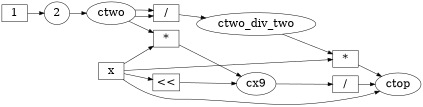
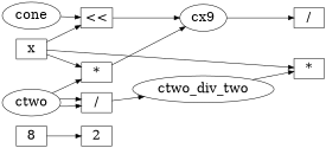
  digraph {
    fontsize=24
    rankdir=LR
    node [fontsize=24 shape=rect]
-   n1 [label=1]
-   n2 [label=2 shape=ellipse]
+   n1 [label=8]
+   n2 [label=2]
+   cone [shape=ellipse]
    n4 [label="<<"]
    n5 [label=cx9 shape=ellipse]
    n6 [label="/"]
    ctwo [shape=ellipse]
    n8 [label="*"]
    n9 [label="/"]
    ctwo_div_two [shape=ellipse]
    n11 [label="*"]
-   ctop [shape=ellipse]
    n13 [label=x]
    n1 -> n2
-   n2 -> ctwo
+   cone -> n4
    n4 -> n5
    n5 -> n6
-   n6 -> ctop
    ctwo -> n8
    ctwo -> n9
    ctwo -> n9
    n8 -> n5
    n9 -> ctwo_div_two
    ctwo_div_two -> n11
-   n11 -> ctop
    n13 -> n4
    n13 -> n8
    n13 -> n11
-   n13 -> ctop
  }
